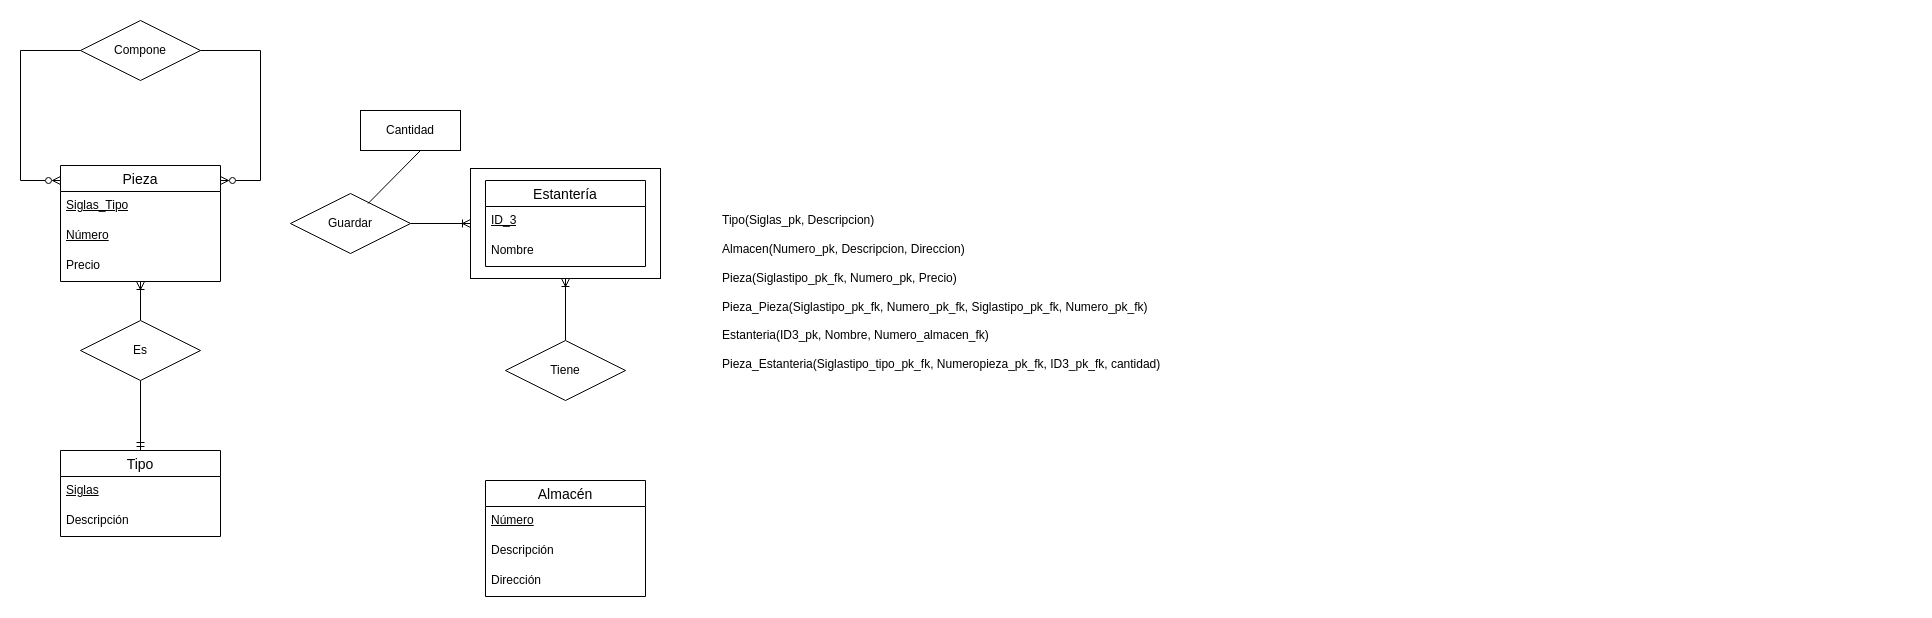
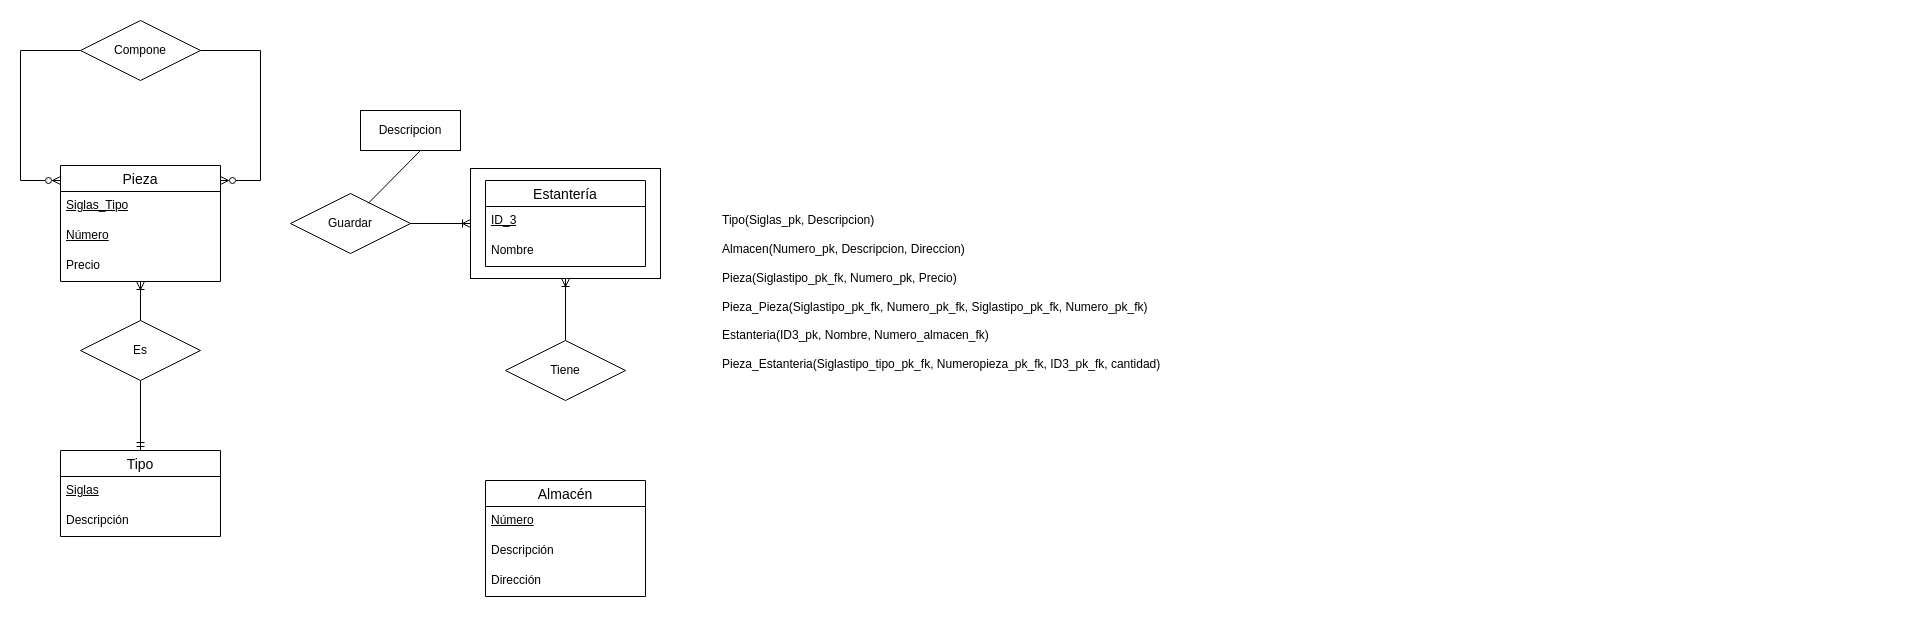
  <mxCell id="0" />
  <mxCell id="1" parent="0" />
  <mxCell id="2" value="Pieza" style="swimlane;fontStyle=0;childLayout=stackLayout;horizontal=1;startSize=26;horizontalStack=0;resizeParent=1;resizeParentMax=0;resizeLast=0;collapsible=1;marginBottom=0;align=center;fontSize=14;" parent="1" vertex="1"><mxGeometry x="60" y="165" width="160" height="116" as="geometry" /></mxCell>
  <mxCell id="3" value="&lt;div&gt;&lt;u&gt;Siglas_Tipo&lt;/u&gt;&lt;/div&gt;&lt;div&gt;&lt;u&gt;&lt;br&gt;&lt;/u&gt;&lt;/div&gt;" style="text;strokeColor=none;fillColor=none;spacingLeft=4;spacingRight=4;overflow=hidden;rotatable=0;points=[[0,0.5],[1,0.5]];portConstraint=eastwest;fontSize=12;whiteSpace=wrap;html=1;" parent="2" vertex="1"><mxGeometry y="26" width="160" height="30" as="geometry" /></mxCell>
  <mxCell id="4" value="&lt;u&gt;Número&lt;/u&gt;" style="text;strokeColor=none;fillColor=none;spacingLeft=4;spacingRight=4;overflow=hidden;rotatable=0;points=[[0,0.5],[1,0.5]];portConstraint=eastwest;fontSize=12;whiteSpace=wrap;html=1;" parent="2" vertex="1"><mxGeometry y="56" width="160" height="30" as="geometry" /></mxCell>
  <mxCell id="5" value="Precio" style="text;strokeColor=none;fillColor=none;spacingLeft=4;spacingRight=4;overflow=hidden;rotatable=0;points=[[0,0.5],[1,0.5]];portConstraint=eastwest;fontSize=12;whiteSpace=wrap;html=1;" parent="2" vertex="1"><mxGeometry y="86" width="160" height="30" as="geometry" /></mxCell>
  <mxCell id="6" value="Almacén" style="swimlane;fontStyle=0;childLayout=stackLayout;horizontal=1;startSize=26;horizontalStack=0;resizeParent=1;resizeParentMax=0;resizeLast=0;collapsible=1;marginBottom=0;align=center;fontSize=14;" parent="1" vertex="1"><mxGeometry x="485" y="480" width="160" height="116" as="geometry" /></mxCell>
  <mxCell id="7" value="&lt;u&gt;Número&lt;/u&gt;" style="text;strokeColor=none;fillColor=none;spacingLeft=4;spacingRight=4;overflow=hidden;rotatable=0;points=[[0,0.5],[1,0.5]];portConstraint=eastwest;fontSize=12;whiteSpace=wrap;html=1;" parent="6" vertex="1"><mxGeometry y="26" width="160" height="30" as="geometry" /></mxCell>
  <mxCell id="8" value="Descripción" style="text;strokeColor=none;fillColor=none;spacingLeft=4;spacingRight=4;overflow=hidden;rotatable=0;points=[[0,0.5],[1,0.5]];portConstraint=eastwest;fontSize=12;whiteSpace=wrap;html=1;" parent="6" vertex="1"><mxGeometry y="56" width="160" height="30" as="geometry" /></mxCell>
  <mxCell id="9" value="Dirección" style="text;strokeColor=none;fillColor=none;spacingLeft=4;spacingRight=4;overflow=hidden;rotatable=0;points=[[0,0.5],[1,0.5]];portConstraint=eastwest;fontSize=12;whiteSpace=wrap;html=1;" parent="6" vertex="1"><mxGeometry y="86" width="160" height="30" as="geometry" /></mxCell>
  <mxCell id="10" value="" style="whiteSpace=wrap;html=1;align=center;" parent="1" vertex="1"><mxGeometry x="470" y="168" width="190" height="110" as="geometry" /></mxCell>
  <mxCell id="11" value="Estantería" style="swimlane;fontStyle=0;childLayout=stackLayout;horizontal=1;startSize=26;horizontalStack=0;resizeParent=1;resizeParentMax=0;resizeLast=0;collapsible=1;marginBottom=0;align=center;fontSize=14;" parent="1" vertex="1"><mxGeometry x="485" y="180" width="160" height="86" as="geometry" /></mxCell>
  <mxCell id="12" value="&lt;u&gt;ID_3&lt;/u&gt;" style="text;strokeColor=none;fillColor=none;spacingLeft=4;spacingRight=4;overflow=hidden;rotatable=0;points=[[0,0.5],[1,0.5]];portConstraint=eastwest;fontSize=12;whiteSpace=wrap;html=1;" parent="11" vertex="1"><mxGeometry y="26" width="160" height="30" as="geometry" /></mxCell>
  <mxCell id="13" value="Nombre" style="text;strokeColor=none;fillColor=none;spacingLeft=4;spacingRight=4;overflow=hidden;rotatable=0;points=[[0,0.5],[1,0.5]];portConstraint=eastwest;fontSize=12;whiteSpace=wrap;html=1;" parent="11" vertex="1"><mxGeometry y="56" width="160" height="30" as="geometry" /></mxCell>
  <mxCell id="14" value="Tipo" style="swimlane;fontStyle=0;childLayout=stackLayout;horizontal=1;startSize=26;horizontalStack=0;resizeParent=1;resizeParentMax=0;resizeLast=0;collapsible=1;marginBottom=0;align=center;fontSize=14;" parent="1" vertex="1"><mxGeometry x="60" y="450" width="160" height="86" as="geometry" /></mxCell>
  <mxCell id="15" value="&lt;u&gt;Siglas&lt;/u&gt;" style="text;strokeColor=none;fillColor=none;spacingLeft=4;spacingRight=4;overflow=hidden;rotatable=0;points=[[0,0.5],[1,0.5]];portConstraint=eastwest;fontSize=12;whiteSpace=wrap;html=1;" parent="14" vertex="1"><mxGeometry y="26" width="160" height="30" as="geometry" /></mxCell>
  <mxCell id="16" value="Descripción" style="text;strokeColor=none;fillColor=none;spacingLeft=4;spacingRight=4;overflow=hidden;rotatable=0;points=[[0,0.5],[1,0.5]];portConstraint=eastwest;fontSize=12;whiteSpace=wrap;html=1;" parent="14" vertex="1"><mxGeometry y="56" width="160" height="30" as="geometry" /></mxCell>
  <mxCell id="17" style="edgeStyle=orthogonalEdgeStyle;rounded=0;orthogonalLoop=1;jettySize=auto;html=1;exitX=0;exitY=0.5;exitDx=0;exitDy=0;endArrow=ERzeroToMany;endFill=0;" parent="1" source="19" edge="1"><mxGeometry relative="1" as="geometry"><mxPoint x="60" y="180" as="targetPoint" /><Array as="points"><mxPoint x="20" y="50" /><mxPoint x="20" y="180" /></Array></mxGeometry></mxCell>
  <mxCell id="18" style="edgeStyle=orthogonalEdgeStyle;rounded=0;orthogonalLoop=1;jettySize=auto;html=1;exitX=1;exitY=0.5;exitDx=0;exitDy=0;endArrow=ERzeroToMany;endFill=0;" parent="1" source="19" edge="1"><mxGeometry relative="1" as="geometry"><mxPoint x="220" y="180" as="targetPoint" /><Array as="points"><mxPoint x="260" y="50" /><mxPoint x="260" y="180" /></Array></mxGeometry></mxCell>
  <mxCell id="19" value="Compone" style="shape=rhombus;perimeter=rhombusPerimeter;whiteSpace=wrap;html=1;align=center;" parent="1" vertex="1"><mxGeometry x="80" y="20" width="120" height="60" as="geometry" /></mxCell>
  <mxCell id="20" style="edgeStyle=orthogonalEdgeStyle;rounded=0;orthogonalLoop=1;jettySize=auto;html=1;exitX=0.5;exitY=0;exitDx=0;exitDy=0;entryX=0.5;entryY=1;entryDx=0;entryDy=0;endArrow=ERoneToMany;endFill=0;" parent="1" source="21" target="10" edge="1"><mxGeometry relative="1" as="geometry" /></mxCell>
  <mxCell id="21" value="Tiene" style="shape=rhombus;perimeter=rhombusPerimeter;whiteSpace=wrap;html=1;align=center;" parent="1" vertex="1"><mxGeometry x="505" y="340" width="120" height="60" as="geometry" /></mxCell>
  <mxCell id="22" style="edgeStyle=orthogonalEdgeStyle;rounded=0;orthogonalLoop=1;jettySize=auto;html=1;exitX=1;exitY=0.5;exitDx=0;exitDy=0;entryX=0;entryY=0.5;entryDx=0;entryDy=0;endArrow=ERoneToMany;endFill=0;" parent="1" source="23" target="10" edge="1"><mxGeometry relative="1" as="geometry" /></mxCell>
  <mxCell id="23" value="Guardar" style="shape=rhombus;perimeter=rhombusPerimeter;whiteSpace=wrap;html=1;align=center;" parent="1" vertex="1"><mxGeometry x="290" y="193" width="120" height="60" as="geometry" /></mxCell>
  <mxCell id="24" style="edgeStyle=orthogonalEdgeStyle;rounded=0;orthogonalLoop=1;jettySize=auto;html=1;exitX=0.5;exitY=0;exitDx=0;exitDy=0;endArrow=ERoneToMany;endFill=0;" parent="1" source="26" target="2" edge="1"><mxGeometry relative="1" as="geometry" /></mxCell>
  <mxCell id="25" style="edgeStyle=orthogonalEdgeStyle;rounded=0;orthogonalLoop=1;jettySize=auto;html=1;exitX=0.5;exitY=1;exitDx=0;exitDy=0;endArrow=ERmandOne;endFill=0;" parent="1" source="26" target="14" edge="1"><mxGeometry relative="1" as="geometry" /></mxCell>
  <mxCell id="26" value="Es" style="shape=rhombus;perimeter=rhombusPerimeter;whiteSpace=wrap;html=1;align=center;" parent="1" vertex="1"><mxGeometry x="80" y="320" width="120" height="60" as="geometry" /></mxCell>
- <mxCell id="27" value="Cantidad" style="whiteSpace=wrap;html=1;align=center;" parent="1" vertex="1"><mxGeometry x="360" y="110" width="100" height="40" as="geometry" /></mxCell>
+ <mxCell id="27" value="Descripcion" style="whiteSpace=wrap;html=1;align=center;" parent="1" vertex="1"><mxGeometry x="360" y="110" width="100" height="40" as="geometry" /></mxCell>
  <mxCell id="28" value="" style="endArrow=none;html=1;rounded=0;exitX=0.646;exitY=0.168;exitDx=0;exitDy=0;exitPerimeter=0;" parent="1" source="23" edge="1"><mxGeometry width="50" height="50" relative="1" as="geometry"><mxPoint x="370" y="200" as="sourcePoint" /><mxPoint x="420" y="150" as="targetPoint" /></mxGeometry></mxCell>
  <mxCell id="29" value="&lt;div&gt;Tipo(Siglas_pk, Descripcion)&lt;/div&gt;&lt;div&gt;&lt;br&gt;&lt;/div&gt;&lt;div&gt;Almacen(Numero_pk, Descripcion, Direccion)&lt;/div&gt;&lt;div&gt;&lt;br&gt;&lt;/div&gt;&lt;div&gt;Pieza(Siglastipo_pk_fk, Numero_pk, Precio)&lt;/div&gt;&lt;div&gt;&lt;br&gt;&lt;/div&gt;&lt;div&gt;Pieza_Pieza(Siglastipo_pk_fk, Numero_pk_fk, Siglastipo_pk_fk, Numero_pk_fk)&lt;/div&gt;&lt;div&gt;&lt;br&gt;&lt;/div&gt;&lt;div&gt;Estanteria(ID3_pk, Nombre, Numero_almacen_fk)&lt;/div&gt;&lt;div&gt;&lt;br&gt;&lt;/div&gt;Pieza_Estanteria(Siglastipo_tipo_pk_fk, Numeropieza_pk_fk, ID3_pk_fk, cantidad)&lt;br&gt;&lt;br style=&quot;border-color: var(--border-color);&quot;&gt;" style="text;html=1;strokeColor=none;fillColor=none;align=left;verticalAlign=middle;whiteSpace=wrap;rounded=0;" parent="1" vertex="1"><mxGeometry x="720" y="197" width="1190" height="204" as="geometry" /></mxCell>
